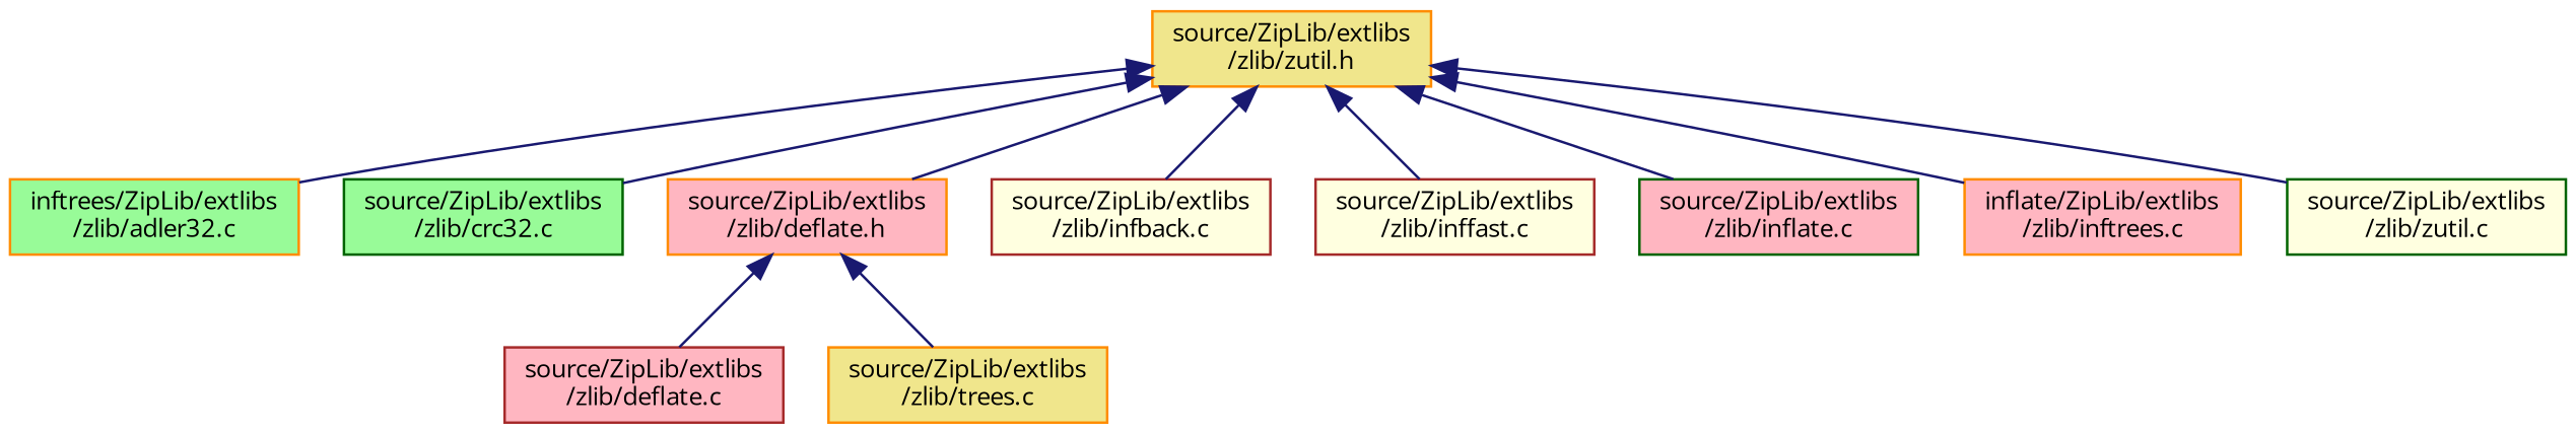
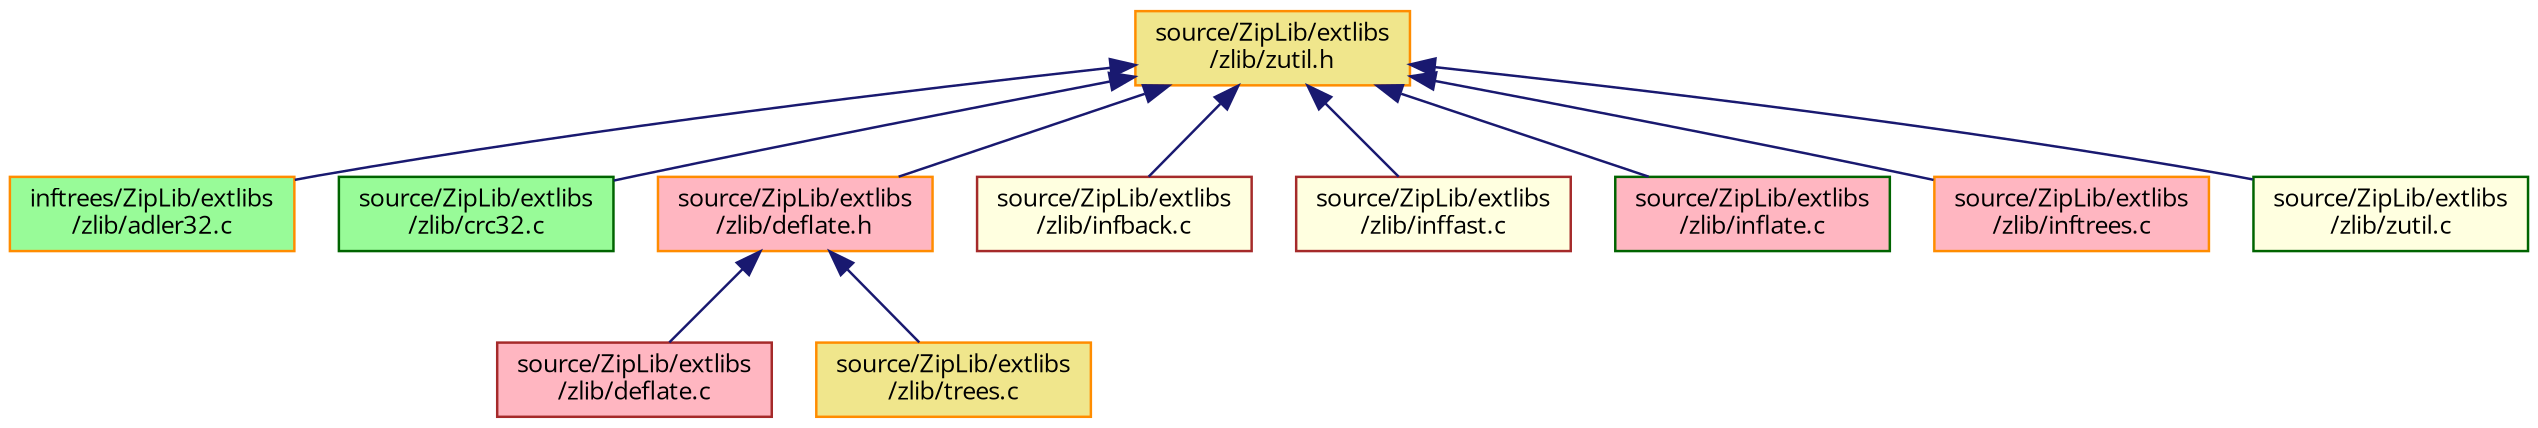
  digraph {
    fontname="Open Sans"
    node [color=darkorange fillcolor=lightpink fontname="Open Sans" fontsize=10 shape=record style=filled]
    edge [color=midnightblue dir=back fontname="Open Sans" fontsize=10 labelfontname=Helvetica labelfontsize=10 style=solid]
    n1 [fillcolor=khaki fontcolor=black height=0.2 label="source/ZipLib/extlibs\l/zlib/zutil.h" width=0.4]
    n2 [fillcolor=palegreen height=0.2 label="inftrees/ZipLib/extlibs\l/zlib/adler32.c" width=0.4]
    n3 [color=darkgreen fillcolor=palegreen height=0.2 label="source/ZipLib/extlibs\l/zlib/crc32.c" width=0.4]
    n4 [height=0.2 label="source/ZipLib/extlibs\l/zlib/deflate.h" width=0.4]
    n5 [color=brown fillcolor=lightyellow height=0.2 label="source/ZipLib/extlibs\l/zlib/infback.c" width=0.4]
    n6 [color=brown fillcolor=lightyellow height=0.2 label="source/ZipLib/extlibs\l/zlib/inffast.c" width=0.4]
    n7 [color=darkgreen height=0.2 label="source/ZipLib/extlibs\l/zlib/inflate.c" width=0.4]
-   n8 [height=0.2 label="inflate/ZipLib/extlibs\l/zlib/inftrees.c" width=0.4]
+   n8 [height=0.2 label="source/ZipLib/extlibs\l/zlib/inftrees.c" width=0.4]
    n9 [color=darkgreen fillcolor=lightyellow height=0.2 label="source/ZipLib/extlibs\l/zlib/zutil.c" width=0.4]
    n10 [color=brown height=0.2 label="source/ZipLib/extlibs\l/zlib/deflate.c" width=0.4]
    n11 [fillcolor=khaki height=0.2 label="source/ZipLib/extlibs\l/zlib/trees.c" width=0.4]
    n1 -> n2
    n1 -> n3
    n1 -> n4
    n1 -> n5
    n1 -> n6
    n1 -> n7
    n1 -> n8
    n1 -> n9
    n4 -> n10
    n4 -> n11
  }
